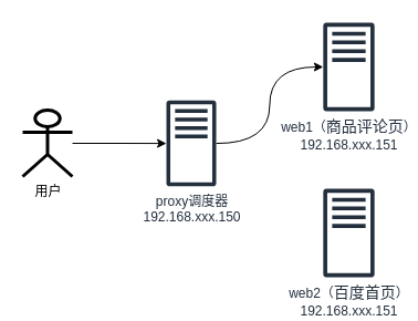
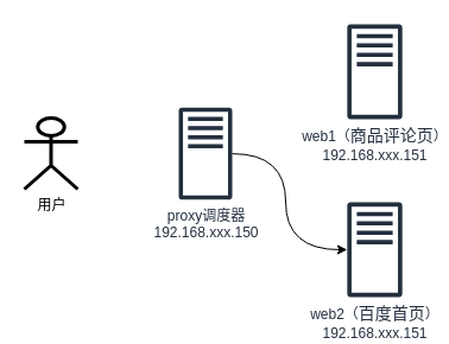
  <mxCell id="0" />
  <mxCell id="1" parent="0" />
- <mxCell id="2" style="edgeStyle=orthogonalEdgeStyle;rounded=0;orthogonalLoop=1;jettySize=auto;html=1;" parent="1" source="3" target="6" edge="1"><mxGeometry relative="1" as="geometry" /></mxCell>
  <mxCell id="3" value="用户" style="shape=umlActor;verticalLabelPosition=bottom;verticalAlign=top;html=1;outlineConnect=0;strokeWidth=3;" parent="1" vertex="1"><mxGeometry x="20" y="99" width="45" height="60" as="geometry" /></mxCell>
- <mxCell id="4" style="edgeStyle=orthogonalEdgeStyle;rounded=0;orthogonalLoop=1;jettySize=auto;html=1;curved=1;" parent="1" source="6" target="7" edge="1"><mxGeometry relative="1" as="geometry" /></mxCell>
+ <mxCell id="5" style="edgeStyle=orthogonalEdgeStyle;rounded=0;orthogonalLoop=1;jettySize=auto;html=1;curved=1;" parent="1" source="6" target="8" edge="1"><mxGeometry relative="1" as="geometry"><mxPoint x="240" y="230" as="targetPoint" /><Array as="points"><mxPoint x="240" y="129" /><mxPoint x="240" y="210" /></Array></mxGeometry></mxCell>
  <mxCell id="6" value="proxy调度器&lt;div&gt;192.168.xxx.150&lt;/div&gt;" style="sketch=0;outlineConnect=0;fontColor=#232F3E;gradientColor=none;fillColor=#232F3D;strokeColor=none;dashed=0;verticalLabelPosition=bottom;verticalAlign=top;align=center;html=1;fontSize=12;fontStyle=0;aspect=fixed;pointerEvents=1;shape=mxgraph.aws4.traditional_server;" parent="1" vertex="1"><mxGeometry x="150" y="90" width="45" height="78" as="geometry" /></mxCell>
  <mxCell id="7" value="web1（&lt;span style=&quot;font-family: 宋体; font-size: 10.5pt; background-color: transparent; color: light-dark(rgb(35, 47, 62), rgb(189, 199, 212));&quot;&gt;商品评论页&lt;/span&gt;&lt;span style=&quot;background-color: transparent; color: light-dark(rgb(35, 47, 62), rgb(189, 199, 212));&quot;&gt;）&lt;/span&gt;&lt;br&gt;&lt;div&gt;192.168.xxx.151&lt;/div&gt;" style="sketch=0;outlineConnect=0;fontColor=#232F3E;gradientColor=none;fillColor=#232F3D;strokeColor=none;dashed=0;verticalLabelPosition=bottom;verticalAlign=top;align=center;html=1;fontSize=12;fontStyle=0;aspect=fixed;pointerEvents=1;shape=mxgraph.aws4.traditional_server;" parent="1" vertex="1"><mxGeometry x="290" y="20" width="50" height="80" as="geometry" /></mxCell>
  <mxCell id="8" value="web2（&lt;span style=&quot;font-family: 宋体; font-size: 10.5pt; background-color: transparent; color: light-dark(rgb(35, 47, 62), rgb(189, 199, 212));&quot;&gt;百度首页&lt;/span&gt;&lt;span style=&quot;background-color: transparent; color: light-dark(rgb(35, 47, 62), rgb(189, 199, 212));&quot;&gt;）&lt;/span&gt;&lt;br&gt;&lt;div&gt;192.168.xxx.151&lt;/div&gt;" style="sketch=0;outlineConnect=0;fontColor=#232F3E;gradientColor=none;fillColor=#232F3D;strokeColor=none;dashed=0;verticalLabelPosition=bottom;verticalAlign=top;align=center;html=1;fontSize=12;fontStyle=0;aspect=fixed;pointerEvents=1;shape=mxgraph.aws4.traditional_server;" parent="1" vertex="1"><mxGeometry x="290" y="170" width="50" height="80" as="geometry" /></mxCell>
